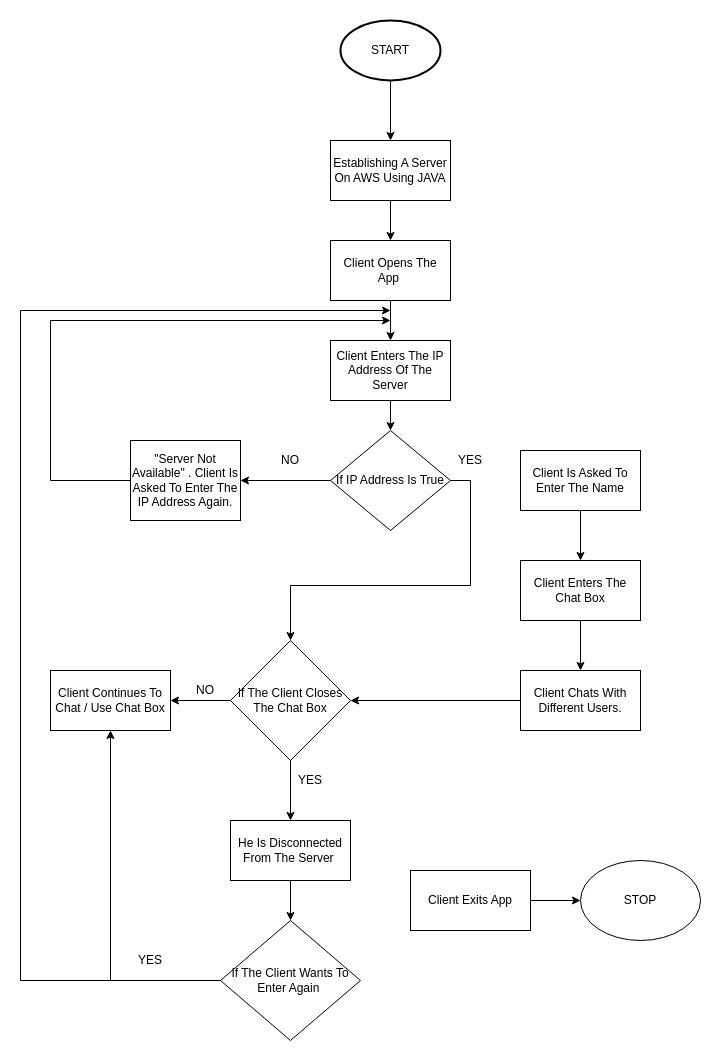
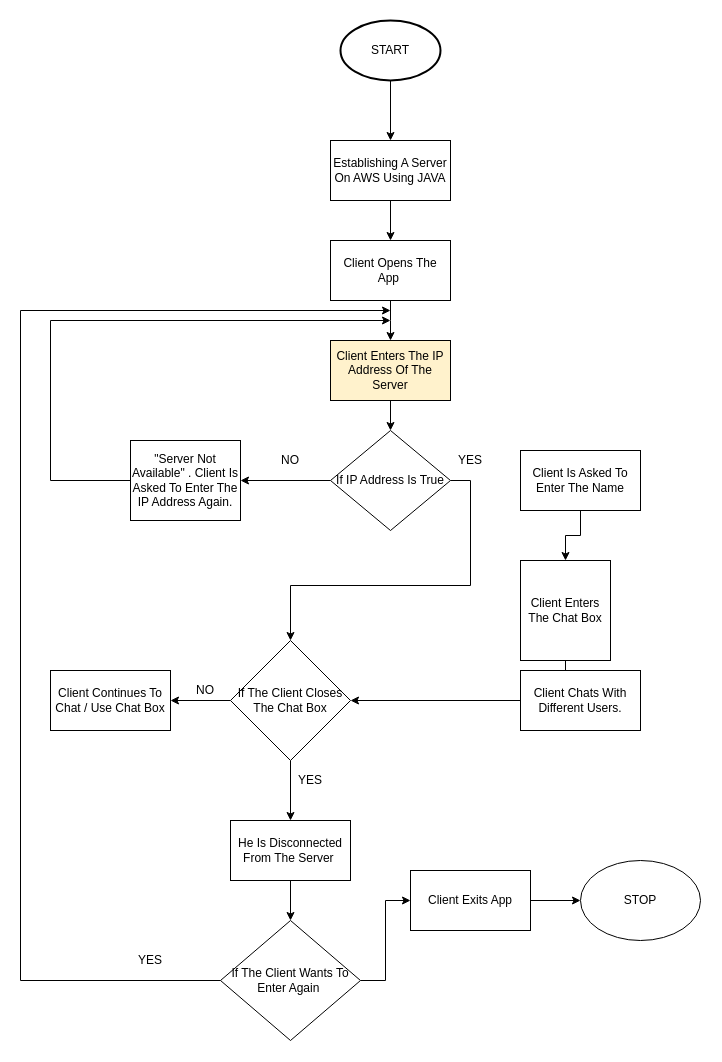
  <mxCell id="0" />
  <mxCell id="1" parent="0" />
  <mxCell id="2" value="START" style="strokeWidth=2;html=1;shape=mxgraph.flowchart.start_1;whiteSpace=wrap;" vertex="1" parent="1"><mxGeometry x="340" y="20" width="100" height="60" as="geometry" /></mxCell>
  <mxCell id="3" value="" style="endArrow=classic;html=1;exitX=0.5;exitY=1;exitDx=0;exitDy=0;exitPerimeter=0;entryX=0.5;entryY=0;entryDx=0;entryDy=0;" edge="1" parent="1" source="2" target="4"><mxGeometry width="50" height="50" relative="1" as="geometry"><mxPoint x="340" y="150" as="sourcePoint" /><mxPoint x="390" y="140" as="targetPoint" /></mxGeometry></mxCell>
  <mxCell id="4" value="Establishing A Server On AWS Using JAVA" style="rounded=0;whiteSpace=wrap;html=1;" vertex="1" parent="1"><mxGeometry x="330" y="140" width="120" height="60" as="geometry" /></mxCell>
  <mxCell id="5" value="" style="endArrow=classic;html=1;exitX=0.5;exitY=1;exitDx=0;exitDy=0;" edge="1" parent="1" source="4"><mxGeometry width="50" height="50" relative="1" as="geometry"><mxPoint x="330" y="270" as="sourcePoint" /><mxPoint x="390" y="240" as="targetPoint" /></mxGeometry></mxCell>
  <mxCell id="6" style="edgeStyle=orthogonalEdgeStyle;rounded=0;orthogonalLoop=1;jettySize=auto;html=1;" edge="1" parent="1" source="7"><mxGeometry relative="1" as="geometry"><mxPoint x="390" y="340" as="targetPoint" /></mxGeometry></mxCell>
  <mxCell id="7" value="Client Opens The App&amp;nbsp;" style="rounded=0;whiteSpace=wrap;html=1;" vertex="1" parent="1"><mxGeometry x="330" y="240" width="120" height="60" as="geometry" /></mxCell>
  <mxCell id="8" style="edgeStyle=orthogonalEdgeStyle;rounded=0;orthogonalLoop=1;jettySize=auto;html=1;" edge="1" parent="1" source="9" target="12"><mxGeometry relative="1" as="geometry"><mxPoint x="390" y="440" as="targetPoint" /></mxGeometry></mxCell>
- <mxCell id="9" value="Client Enters The IP Address Of The Server" style="rounded=0;whiteSpace=wrap;html=1;" vertex="1" parent="1"><mxGeometry x="330" y="340" width="120" height="60" as="geometry" /></mxCell>
+ <mxCell id="9" value="Client Enters The IP Address Of The Server" style="rounded=0;whiteSpace=wrap;html=1;fillColor=#fff2cc;" vertex="1" parent="1"><mxGeometry x="330" y="340" width="120" height="60" as="geometry" /></mxCell>
  <mxCell id="10" style="edgeStyle=orthogonalEdgeStyle;rounded=0;orthogonalLoop=1;jettySize=auto;html=1;exitX=1;exitY=0.5;exitDx=0;exitDy=0;" edge="1" parent="1" source="12" target="27"><mxGeometry relative="1" as="geometry"><mxPoint x="540" y="480" as="targetPoint" /></mxGeometry></mxCell>
  <mxCell id="11" style="edgeStyle=orthogonalEdgeStyle;rounded=0;orthogonalLoop=1;jettySize=auto;html=1;" edge="1" parent="1" source="12" target="17"><mxGeometry relative="1" as="geometry"><mxPoint x="260" y="490" as="targetPoint" /></mxGeometry></mxCell>
  <mxCell id="12" value="If IP Address Is True" style="rhombus;whiteSpace=wrap;html=1;" vertex="1" parent="1"><mxGeometry x="330" y="430" width="120" height="100" as="geometry" /></mxCell>
  <mxCell id="13" style="edgeStyle=orthogonalEdgeStyle;rounded=0;orthogonalLoop=1;jettySize=auto;html=1;" edge="1" parent="1" source="14" target="16"><mxGeometry relative="1" as="geometry"><mxPoint x="580" y="560" as="targetPoint" /></mxGeometry></mxCell>
  <mxCell id="14" value="Client Is Asked To Enter The Name" style="rounded=0;whiteSpace=wrap;html=1;" vertex="1" parent="1"><mxGeometry x="520" y="450" width="120" height="60" as="geometry" /></mxCell>
  <mxCell id="15" style="edgeStyle=orthogonalEdgeStyle;rounded=0;orthogonalLoop=1;jettySize=auto;html=1;entryX=0.5;entryY=0;entryDx=0;entryDy=0;" edge="1" parent="1" source="16" target="24"><mxGeometry relative="1" as="geometry" /></mxCell>
- <mxCell id="16" value="Client Enters The Chat Box" style="rounded=0;whiteSpace=wrap;html=1;" vertex="1" parent="1"><mxGeometry x="520" y="560" width="120" height="60" as="geometry" /></mxCell>
+ <mxCell id="16" value="Client Enters The Chat Box" style="rounded=0;whiteSpace=wrap;html=1;" vertex="1" parent="1"><mxGeometry x="520" y="560" width="90" height="100" as="geometry" /></mxCell>
  <mxCell id="17" value="&quot;Server Not Available&quot; . Client Is Asked To Enter The IP Address Again." style="rounded=0;whiteSpace=wrap;html=1;" vertex="1" parent="1"><mxGeometry x="130" y="440" width="110" height="80" as="geometry" /></mxCell>
  <mxCell id="18" value="NO" style="text;html=1;strokeColor=none;fillColor=none;align=center;verticalAlign=middle;whiteSpace=wrap;rounded=0;" vertex="1" parent="1"><mxGeometry x="270" y="450" width="40" height="20" as="geometry" /></mxCell>
  <mxCell id="19" value="YES" style="text;html=1;strokeColor=none;fillColor=none;align=center;verticalAlign=middle;whiteSpace=wrap;rounded=0;" vertex="1" parent="1"><mxGeometry x="450" y="450" width="40" height="20" as="geometry" /></mxCell>
  <mxCell id="20" value="" style="endArrow=none;html=1;entryX=0;entryY=0.5;entryDx=0;entryDy=0;" edge="1" parent="1" target="17"><mxGeometry width="50" height="50" relative="1" as="geometry"><mxPoint x="50" y="480" as="sourcePoint" /><mxPoint x="180" y="640" as="targetPoint" /></mxGeometry></mxCell>
  <mxCell id="21" value="" style="endArrow=none;html=1;" edge="1" parent="1"><mxGeometry width="50" height="50" relative="1" as="geometry"><mxPoint x="50" y="320" as="sourcePoint" /><mxPoint x="50" y="480" as="targetPoint" /></mxGeometry></mxCell>
  <mxCell id="22" value="" style="endArrow=classic;html=1;" edge="1" parent="1"><mxGeometry width="50" height="50" relative="1" as="geometry"><mxPoint x="50" y="320" as="sourcePoint" /><mxPoint x="390" y="320" as="targetPoint" /></mxGeometry></mxCell>
  <mxCell id="23" style="edgeStyle=orthogonalEdgeStyle;rounded=0;orthogonalLoop=1;jettySize=auto;html=1;entryX=1;entryY=0.5;entryDx=0;entryDy=0;" edge="1" parent="1" source="24" target="27"><mxGeometry relative="1" as="geometry" /></mxCell>
  <mxCell id="24" value="Client Chats With Different Users." style="rounded=0;whiteSpace=wrap;html=1;" vertex="1" parent="1"><mxGeometry x="520" y="670" width="120" height="60" as="geometry" /></mxCell>
  <mxCell id="25" style="edgeStyle=orthogonalEdgeStyle;rounded=0;orthogonalLoop=1;jettySize=auto;html=1;" edge="1" parent="1" source="27" target="29"><mxGeometry relative="1" as="geometry"><mxPoint x="290" y="850" as="targetPoint" /></mxGeometry></mxCell>
  <mxCell id="26" style="edgeStyle=orthogonalEdgeStyle;rounded=0;orthogonalLoop=1;jettySize=auto;html=1;" edge="1" parent="1" source="27" target="30"><mxGeometry relative="1" as="geometry"><mxPoint x="150" y="700" as="targetPoint" /></mxGeometry></mxCell>
  <mxCell id="27" value="If The Client Closes The Chat Box" style="rhombus;whiteSpace=wrap;html=1;" vertex="1" parent="1"><mxGeometry x="230" y="640" width="120" height="120" as="geometry" /></mxCell>
  <mxCell id="28" style="edgeStyle=orthogonalEdgeStyle;rounded=0;orthogonalLoop=1;jettySize=auto;html=1;exitX=0.5;exitY=1;exitDx=0;exitDy=0;entryX=0.5;entryY=0;entryDx=0;entryDy=0;" edge="1" parent="1" source="29" target="34"><mxGeometry relative="1" as="geometry" /></mxCell>
  <mxCell id="29" value="He Is Disconnected From The Server&amp;nbsp;" style="rounded=0;whiteSpace=wrap;html=1;" vertex="1" parent="1"><mxGeometry x="230" y="820" width="120" height="60" as="geometry" /></mxCell>
  <mxCell id="30" value="Client Continues To Chat / Use Chat Box" style="rounded=0;whiteSpace=wrap;html=1;" vertex="1" parent="1"><mxGeometry x="50" y="670" width="120" height="60" as="geometry" /></mxCell>
  <mxCell id="31" value="YES" style="text;html=1;strokeColor=none;fillColor=none;align=center;verticalAlign=middle;whiteSpace=wrap;rounded=0;" vertex="1" parent="1"><mxGeometry x="290" y="770" width="40" height="20" as="geometry" /></mxCell>
  <mxCell id="32" value="NO" style="text;html=1;strokeColor=none;fillColor=none;align=center;verticalAlign=middle;whiteSpace=wrap;rounded=0;" vertex="1" parent="1"><mxGeometry x="185" y="680" width="40" height="20" as="geometry" /></mxCell>
- <mxCell id="33" style="edgeStyle=orthogonalEdgeStyle;rounded=0;orthogonalLoop=1;jettySize=auto;html=1;" edge="1" parent="1" source="34" target="30"><mxGeometry relative="1" as="geometry"><mxPoint x="470" y="900" as="targetPoint" /></mxGeometry></mxCell>
+ <mxCell id="33" style="edgeStyle=orthogonalEdgeStyle;rounded=0;orthogonalLoop=1;jettySize=auto;html=1;" edge="1" parent="1" source="34" target="40"><mxGeometry relative="1" as="geometry"><mxPoint x="470" y="900" as="targetPoint" /></mxGeometry></mxCell>
  <mxCell id="34" value="If The Client Wants To Enter Again&amp;nbsp;" style="rhombus;whiteSpace=wrap;html=1;" vertex="1" parent="1"><mxGeometry x="220" y="920" width="140" height="120" as="geometry" /></mxCell>
  <mxCell id="35" value="" style="endArrow=none;html=1;entryX=0;entryY=0.5;entryDx=0;entryDy=0;" edge="1" parent="1" target="34"><mxGeometry width="50" height="50" relative="1" as="geometry"><mxPoint x="20" y="980" as="sourcePoint" /><mxPoint x="90" y="1060" as="targetPoint" /></mxGeometry></mxCell>
  <mxCell id="36" value="" style="endArrow=none;html=1;" edge="1" parent="1"><mxGeometry width="50" height="50" relative="1" as="geometry"><mxPoint x="20" y="310" as="sourcePoint" /><mxPoint x="20" y="980" as="targetPoint" /></mxGeometry></mxCell>
  <mxCell id="37" value="" style="endArrow=classic;html=1;" edge="1" parent="1"><mxGeometry width="50" height="50" relative="1" as="geometry"><mxPoint x="20" y="310" as="sourcePoint" /><mxPoint x="390" y="310" as="targetPoint" /></mxGeometry></mxCell>
  <mxCell id="38" value="YES" style="text;html=1;strokeColor=none;fillColor=none;align=center;verticalAlign=middle;whiteSpace=wrap;rounded=0;" vertex="1" parent="1"><mxGeometry x="130" y="950" width="40" height="20" as="geometry" /></mxCell>
  <mxCell id="39" style="edgeStyle=orthogonalEdgeStyle;rounded=0;orthogonalLoop=1;jettySize=auto;html=1;" edge="1" parent="1" source="40" target="41"><mxGeometry relative="1" as="geometry"><mxPoint x="600" y="900" as="targetPoint" /></mxGeometry></mxCell>
  <mxCell id="40" value="Client Exits App" style="rounded=0;whiteSpace=wrap;html=1;" vertex="1" parent="1"><mxGeometry x="410" y="870" width="120" height="60" as="geometry" /></mxCell>
  <mxCell id="41" value="STOP" style="ellipse;whiteSpace=wrap;html=1;" vertex="1" parent="1"><mxGeometry x="580" y="860" width="120" height="80" as="geometry" /></mxCell>
